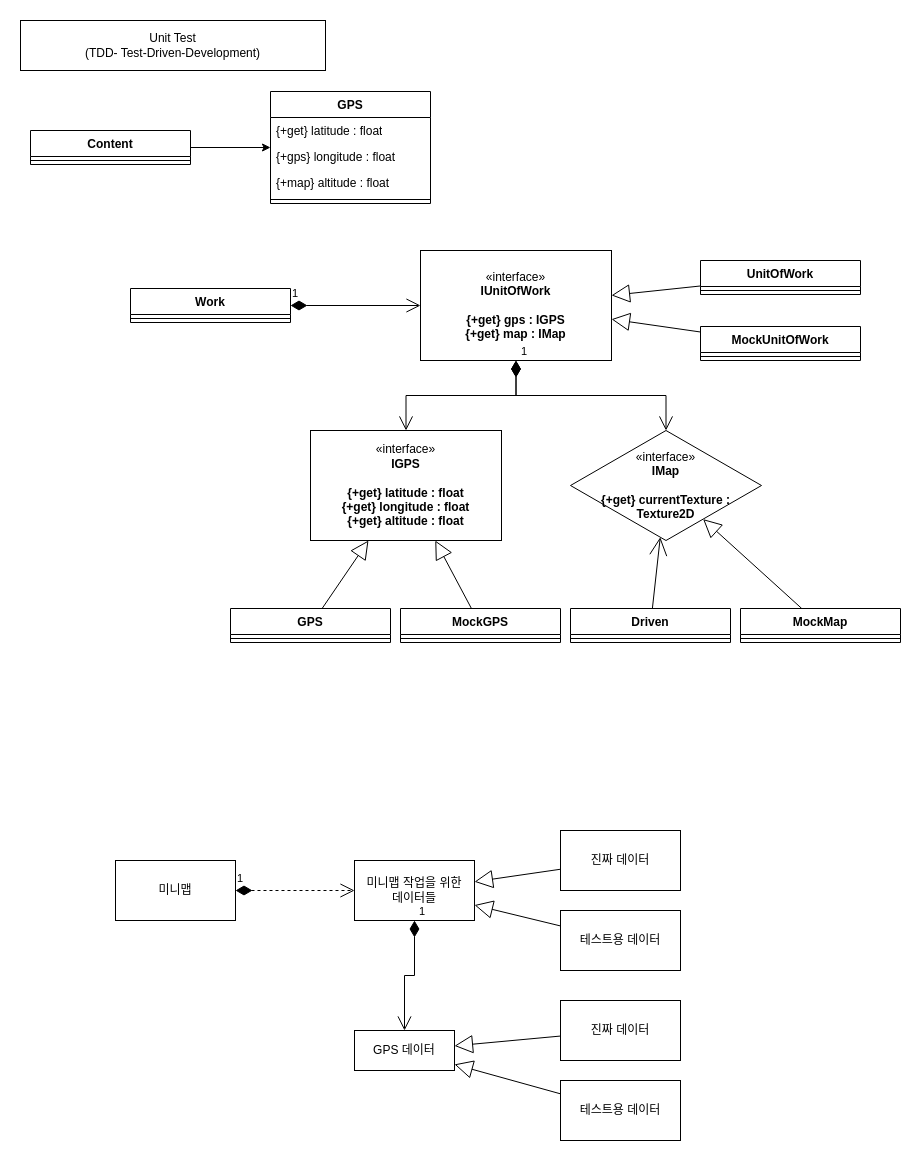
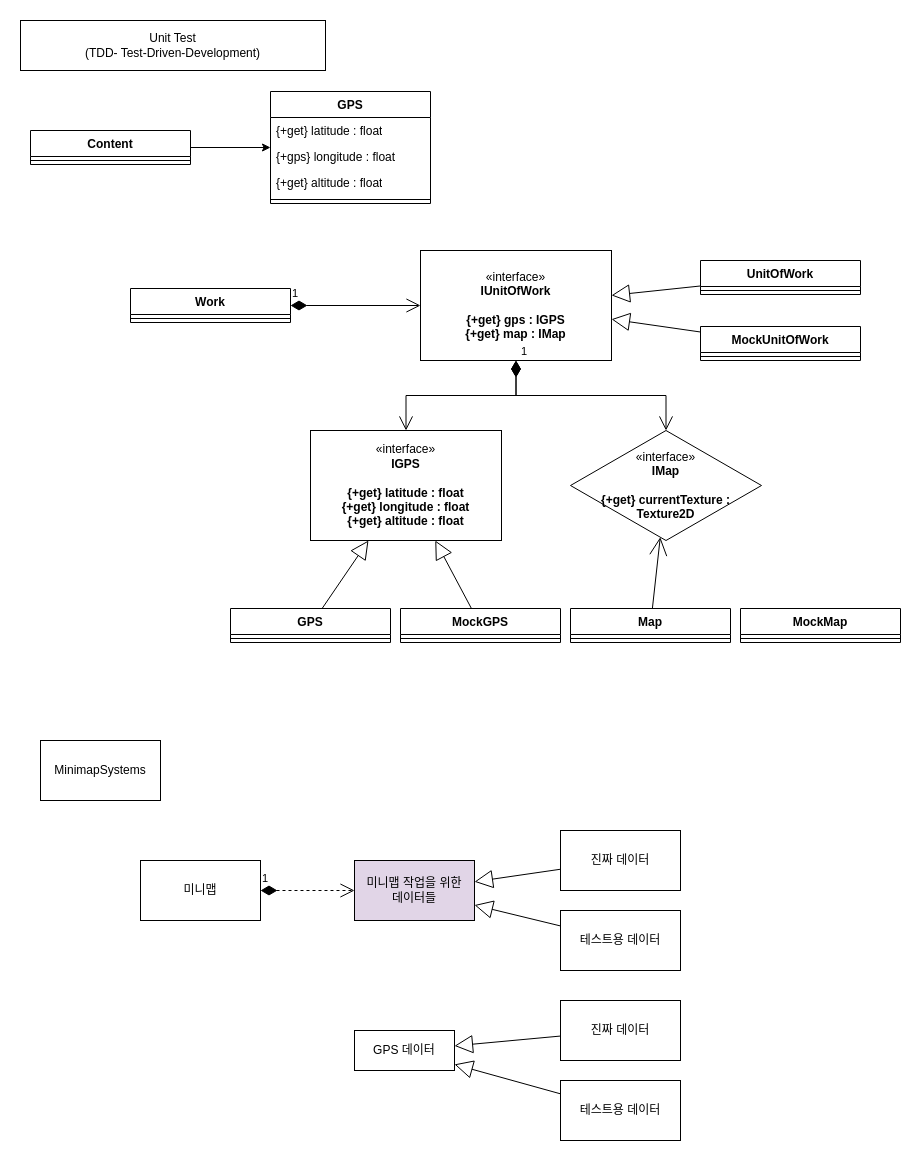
  <mxCell id="0" />
  <mxCell id="1" parent="0" />
  <mxCell id="2" value="Unit Test&lt;div&gt;(TDD- Test-Driven-Development)&lt;/div&gt;" style="rounded=0;whiteSpace=wrap;html=1;" vertex="1" parent="1"><mxGeometry x="20" y="20" width="305" height="50" as="geometry" /></mxCell>
  <mxCell id="3" style="edgeStyle=orthogonalEdgeStyle;rounded=0;orthogonalLoop=1;jettySize=auto;html=1;" edge="1" parent="1" source="4" target="6"><mxGeometry relative="1" as="geometry" /></mxCell>
  <mxCell id="4" value="Content" style="swimlane;fontStyle=1;align=center;verticalAlign=top;childLayout=stackLayout;horizontal=1;startSize=26;horizontalStack=0;resizeParent=1;resizeParentMax=0;resizeLast=0;collapsible=1;marginBottom=0;whiteSpace=wrap;html=1;" vertex="1" parent="1"><mxGeometry x="30" y="130" width="160" height="34" as="geometry" /></mxCell>
  <mxCell id="5" value="" style="line;strokeWidth=1;fillColor=none;align=left;verticalAlign=middle;spacingTop=-1;spacingLeft=3;spacingRight=3;rotatable=0;labelPosition=right;points=[];portConstraint=eastwest;strokeColor=inherit;" vertex="1" parent="4"><mxGeometry y="26" width="160" height="8" as="geometry" /></mxCell>
  <mxCell id="6" value="GPS" style="swimlane;fontStyle=1;align=center;verticalAlign=top;childLayout=stackLayout;horizontal=1;startSize=26;horizontalStack=0;resizeParent=1;resizeParentMax=0;resizeLast=0;collapsible=1;marginBottom=0;whiteSpace=wrap;html=1;" vertex="1" parent="1"><mxGeometry x="270" y="91" width="160" height="112" as="geometry" /></mxCell>
  <mxCell id="7" value="{+get} latitude : float" style="text;strokeColor=none;fillColor=none;align=left;verticalAlign=top;spacingLeft=4;spacingRight=4;overflow=hidden;rotatable=0;points=[[0,0.5],[1,0.5]];portConstraint=eastwest;whiteSpace=wrap;html=1;" vertex="1" parent="6"><mxGeometry y="26" width="160" height="26" as="geometry" /></mxCell>
  <mxCell id="8" value="{+gps} longitude : float" style="text;strokeColor=none;fillColor=none;align=left;verticalAlign=top;spacingLeft=4;spacingRight=4;overflow=hidden;rotatable=0;points=[[0,0.5],[1,0.5]];portConstraint=eastwest;whiteSpace=wrap;html=1;" vertex="1" parent="6"><mxGeometry y="52" width="160" height="26" as="geometry" /></mxCell>
- <mxCell id="9" value="{+map} altitude : float" style="text;strokeColor=none;fillColor=none;align=left;verticalAlign=top;spacingLeft=4;spacingRight=4;overflow=hidden;rotatable=0;points=[[0,0.5],[1,0.5]];portConstraint=eastwest;whiteSpace=wrap;html=1;" vertex="1" parent="6"><mxGeometry y="78" width="160" height="26" as="geometry" /></mxCell>
+ <mxCell id="9" value="{+get} altitude : float" style="text;strokeColor=none;fillColor=none;align=left;verticalAlign=top;spacingLeft=4;spacingRight=4;overflow=hidden;rotatable=0;points=[[0,0.5],[1,0.5]];portConstraint=eastwest;whiteSpace=wrap;html=1;" vertex="1" parent="6"><mxGeometry y="78" width="160" height="26" as="geometry" /></mxCell>
  <mxCell id="10" value="" style="line;strokeWidth=1;fillColor=none;align=left;verticalAlign=middle;spacingTop=-1;spacingLeft=3;spacingRight=3;rotatable=0;labelPosition=right;points=[];portConstraint=eastwest;strokeColor=inherit;" vertex="1" parent="6"><mxGeometry y="104" width="160" height="8" as="geometry" /></mxCell>
  <mxCell id="11" value="Work" style="swimlane;fontStyle=1;align=center;verticalAlign=top;childLayout=stackLayout;horizontal=1;startSize=26;horizontalStack=0;resizeParent=1;resizeParentMax=0;resizeLast=0;collapsible=1;marginBottom=0;whiteSpace=wrap;html=1;" vertex="1" parent="1"><mxGeometry x="130" y="288" width="160" height="34" as="geometry" /></mxCell>
  <mxCell id="12" value="" style="line;strokeWidth=1;fillColor=none;align=left;verticalAlign=middle;spacingTop=-1;spacingLeft=3;spacingRight=3;rotatable=0;labelPosition=right;points=[];portConstraint=eastwest;strokeColor=inherit;" vertex="1" parent="11"><mxGeometry y="26" width="160" height="8" as="geometry" /></mxCell>
  <mxCell id="13" value="GPS" style="swimlane;fontStyle=1;align=center;verticalAlign=top;childLayout=stackLayout;horizontal=1;startSize=26;horizontalStack=0;resizeParent=1;resizeParentMax=0;resizeLast=0;collapsible=1;marginBottom=0;whiteSpace=wrap;html=1;" vertex="1" parent="1"><mxGeometry x="230" y="608" width="160" height="34" as="geometry" /></mxCell>
  <mxCell id="14" value="" style="line;strokeWidth=1;fillColor=none;align=left;verticalAlign=middle;spacingTop=-1;spacingLeft=3;spacingRight=3;rotatable=0;labelPosition=right;points=[];portConstraint=eastwest;strokeColor=inherit;" vertex="1" parent="13"><mxGeometry y="26" width="160" height="8" as="geometry" /></mxCell>
  <mxCell id="15" value="MockGPS" style="swimlane;fontStyle=1;align=center;verticalAlign=top;childLayout=stackLayout;horizontal=1;startSize=26;horizontalStack=0;resizeParent=1;resizeParentMax=0;resizeLast=0;collapsible=1;marginBottom=0;whiteSpace=wrap;html=1;" vertex="1" parent="1"><mxGeometry x="400" y="608" width="160" height="34" as="geometry" /></mxCell>
  <mxCell id="16" value="" style="line;strokeWidth=1;fillColor=none;align=left;verticalAlign=middle;spacingTop=-1;spacingLeft=3;spacingRight=3;rotatable=0;labelPosition=right;points=[];portConstraint=eastwest;strokeColor=inherit;" vertex="1" parent="15"><mxGeometry y="26" width="160" height="8" as="geometry" /></mxCell>
  <mxCell id="17" value="«interface»&lt;br&gt;&lt;b&gt;IGPS&lt;/b&gt;&lt;div&gt;&lt;b&gt;&lt;br&gt;&lt;/b&gt;&lt;/div&gt;&lt;div&gt;&lt;b&gt;{+get} latitude : float&lt;/b&gt;&lt;/div&gt;&lt;div&gt;&lt;b&gt;{+get} longitude : float&lt;/b&gt;&lt;/div&gt;&lt;div&gt;&lt;b&gt;{+get} altitude : float&lt;/b&gt;&lt;/div&gt;" style="html=1;whiteSpace=wrap;" vertex="1" parent="1"><mxGeometry x="310" y="430" width="191" height="110" as="geometry" /></mxCell>
  <mxCell id="18" value="" style="endArrow=block;endSize=16;endFill=0;html=1;rounded=0;" edge="1" parent="1" source="13" target="17"><mxGeometry width="160" relative="1" as="geometry"><mxPoint x="380" y="610" as="sourcePoint" /><mxPoint x="540" y="610" as="targetPoint" /></mxGeometry></mxCell>
  <mxCell id="19" value="" style="endArrow=block;endSize=16;endFill=0;html=1;rounded=0;" edge="1" parent="1" source="15" target="17"><mxGeometry width="160" relative="1" as="geometry"><mxPoint x="475" y="720" as="sourcePoint" /><mxPoint x="527" y="660" as="targetPoint" /></mxGeometry></mxCell>
  <mxCell id="20" value="UnitOfWork" style="swimlane;fontStyle=1;align=center;verticalAlign=top;childLayout=stackLayout;horizontal=1;startSize=26;horizontalStack=0;resizeParent=1;resizeParentMax=0;resizeLast=0;collapsible=1;marginBottom=0;whiteSpace=wrap;html=1;" vertex="1" parent="1"><mxGeometry x="700" y="260" width="160" height="34" as="geometry" /></mxCell>
  <mxCell id="21" value="" style="line;strokeWidth=1;fillColor=none;align=left;verticalAlign=middle;spacingTop=-1;spacingLeft=3;spacingRight=3;rotatable=0;labelPosition=right;points=[];portConstraint=eastwest;strokeColor=inherit;" vertex="1" parent="20"><mxGeometry y="26" width="160" height="8" as="geometry" /></mxCell>
  <mxCell id="22" value="MockUnitOfWork" style="swimlane;fontStyle=1;align=center;verticalAlign=top;childLayout=stackLayout;horizontal=1;startSize=26;horizontalStack=0;resizeParent=1;resizeParentMax=0;resizeLast=0;collapsible=1;marginBottom=0;whiteSpace=wrap;html=1;" vertex="1" parent="1"><mxGeometry x="700" y="326" width="160" height="34" as="geometry" /></mxCell>
  <mxCell id="23" value="" style="line;strokeWidth=1;fillColor=none;align=left;verticalAlign=middle;spacingTop=-1;spacingLeft=3;spacingRight=3;rotatable=0;labelPosition=right;points=[];portConstraint=eastwest;strokeColor=inherit;" vertex="1" parent="22"><mxGeometry y="26" width="160" height="8" as="geometry" /></mxCell>
  <mxCell id="24" value="«interface»&lt;br&gt;&lt;b&gt;IUnitOfWork&lt;/b&gt;&lt;div&gt;&lt;b&gt;&lt;br&gt;&lt;/b&gt;&lt;/div&gt;&lt;div&gt;&lt;b&gt;{+get} gps : IGPS&lt;/b&gt;&lt;/div&gt;&lt;div&gt;&lt;b&gt;{+get} map : IMap&lt;/b&gt;&lt;/div&gt;" style="html=1;whiteSpace=wrap;" vertex="1" parent="1"><mxGeometry x="420" y="250" width="191" height="110" as="geometry" /></mxCell>
  <mxCell id="25" value="" style="endArrow=block;endSize=16;endFill=0;html=1;rounded=0;" edge="1" parent="1" source="20" target="24"><mxGeometry width="160" relative="1" as="geometry"><mxPoint x="492" y="770" as="sourcePoint" /><mxPoint x="536" y="710" as="targetPoint" /></mxGeometry></mxCell>
  <mxCell id="26" value="" style="endArrow=block;endSize=16;endFill=0;html=1;rounded=0;" edge="1" parent="1" source="22" target="24"><mxGeometry width="160" relative="1" as="geometry"><mxPoint x="439" y="410" as="sourcePoint" /><mxPoint x="476" y="370" as="targetPoint" /></mxGeometry></mxCell>
  <mxCell id="27" value="1" style="endArrow=open;html=1;endSize=12;startArrow=diamondThin;startSize=14;startFill=1;edgeStyle=orthogonalEdgeStyle;align=left;verticalAlign=bottom;rounded=0;" edge="1" parent="1" source="24" target="17"><mxGeometry x="-1" y="3" relative="1" as="geometry"><mxPoint x="400" y="500" as="sourcePoint" /><mxPoint x="560" y="500" as="targetPoint" /></mxGeometry></mxCell>
- <mxCell id="28" value="Driven" style="swimlane;fontStyle=1;align=center;verticalAlign=top;childLayout=stackLayout;horizontal=1;startSize=26;horizontalStack=0;resizeParent=1;resizeParentMax=0;resizeLast=0;collapsible=1;marginBottom=0;whiteSpace=wrap;html=1;" vertex="1" parent="1"><mxGeometry x="570" y="608" width="160" height="34" as="geometry" /></mxCell>
+ <mxCell id="28" value="Map" style="swimlane;fontStyle=1;align=center;verticalAlign=top;childLayout=stackLayout;horizontal=1;startSize=26;horizontalStack=0;resizeParent=1;resizeParentMax=0;resizeLast=0;collapsible=1;marginBottom=0;whiteSpace=wrap;html=1;" vertex="1" parent="1"><mxGeometry x="570" y="608" width="160" height="34" as="geometry" /></mxCell>
  <mxCell id="29" value="" style="line;strokeWidth=1;fillColor=none;align=left;verticalAlign=middle;spacingTop=-1;spacingLeft=3;spacingRight=3;rotatable=0;labelPosition=right;points=[];portConstraint=eastwest;strokeColor=inherit;" vertex="1" parent="28"><mxGeometry y="26" width="160" height="8" as="geometry" /></mxCell>
  <mxCell id="30" value="MockMap" style="swimlane;fontStyle=1;align=center;verticalAlign=top;childLayout=stackLayout;horizontal=1;startSize=26;horizontalStack=0;resizeParent=1;resizeParentMax=0;resizeLast=0;collapsible=1;marginBottom=0;whiteSpace=wrap;html=1;" vertex="1" parent="1"><mxGeometry x="740" y="608" width="160" height="34" as="geometry" /></mxCell>
  <mxCell id="31" value="" style="line;strokeWidth=1;fillColor=none;align=left;verticalAlign=middle;spacingTop=-1;spacingLeft=3;spacingRight=3;rotatable=0;labelPosition=right;points=[];portConstraint=eastwest;strokeColor=inherit;" vertex="1" parent="30"><mxGeometry y="26" width="160" height="8" as="geometry" /></mxCell>
  <mxCell id="32" value="«interface»&lt;br&gt;&lt;b&gt;IMap&lt;/b&gt;&lt;div&gt;&lt;b&gt;&lt;br&gt;&lt;/b&gt;&lt;/div&gt;&lt;div&gt;&lt;b&gt;{+get} currentTexture : Texture2D&lt;/b&gt;&lt;/div&gt;" style="rhombus;html=1;whiteSpace=wrap;" vertex="1" parent="1"><mxGeometry x="570" y="430" width="191" height="110" as="geometry" /></mxCell>
  <mxCell id="33" value="" style="endArrow=open;endSize=16;endFill=0;html=1;rounded=0;" edge="1" parent="1" source="28" target="32"><mxGeometry width="160" relative="1" as="geometry"><mxPoint x="380" y="750" as="sourcePoint" /><mxPoint x="540" y="750" as="targetPoint" /></mxGeometry></mxCell>
- <mxCell id="34" value="" style="endArrow=block;endSize=16;endFill=0;html=1;rounded=0;" edge="1" parent="1" source="30" target="32"><mxGeometry width="160" relative="1" as="geometry"><mxPoint x="475" y="860" as="sourcePoint" /><mxPoint x="527" y="800" as="targetPoint" /></mxGeometry></mxCell>
  <mxCell id="35" value="1" style="endArrow=open;html=1;endSize=12;startArrow=diamondThin;startSize=14;startFill=1;edgeStyle=orthogonalEdgeStyle;align=left;verticalAlign=bottom;rounded=0;" edge="1" parent="1" source="24" target="32"><mxGeometry x="-1" y="3" relative="1" as="geometry"><mxPoint x="526" y="370" as="sourcePoint" /><mxPoint x="526" y="440" as="targetPoint" /></mxGeometry></mxCell>
- <mxCell id="37" value="미니맵" style="rounded=0;whiteSpace=wrap;html=1;" vertex="1" parent="1"><mxGeometry x="115" y="860" width="120" height="60" as="geometry" /></mxCell>
- <mxCell id="38" value="미니맵 작업을 위한&lt;div&gt;데이터들&lt;/div&gt;" style="rounded=0;whiteSpace=wrap;html=1;" vertex="1" parent="1"><mxGeometry x="354" y="860" width="120" height="60" as="geometry" /></mxCell>
+ <mxCell id="36" value="MinimapSystems" style="rounded=0;whiteSpace=wrap;html=1;" vertex="1" parent="1"><mxGeometry x="40" y="740" width="120" height="60" as="geometry" /></mxCell>
+ <mxCell id="37" value="미니맵" style="rounded=0;whiteSpace=wrap;html=1;" vertex="1" parent="1"><mxGeometry x="140" y="860" width="120" height="60" as="geometry" /></mxCell>
+ <mxCell id="38" value="미니맵 작업을 위한&lt;div&gt;데이터들&lt;/div&gt;" style="rounded=0;whiteSpace=wrap;html=1;fillColor=#e1d5e7;" vertex="1" parent="1"><mxGeometry x="354" y="860" width="120" height="60" as="geometry" /></mxCell>
  <mxCell id="39" value="진짜 데이터" style="rounded=0;whiteSpace=wrap;html=1;" vertex="1" parent="1"><mxGeometry x="560" y="830" width="120" height="60" as="geometry" /></mxCell>
  <mxCell id="40" value="테스트용 데이터" style="rounded=0;whiteSpace=wrap;html=1;" vertex="1" parent="1"><mxGeometry x="560" y="910" width="120" height="60" as="geometry" /></mxCell>
  <mxCell id="41" value="" style="endArrow=block;endSize=16;endFill=0;html=1;rounded=0;" edge="1" parent="1" source="39" target="38"><mxGeometry width="160" relative="1" as="geometry"><mxPoint x="370" y="960" as="sourcePoint" /><mxPoint x="530" y="960" as="targetPoint" /></mxGeometry></mxCell>
  <mxCell id="42" value="" style="endArrow=block;endSize=16;endFill=0;html=1;rounded=0;" edge="1" parent="1" source="40" target="38"><mxGeometry width="160" relative="1" as="geometry"><mxPoint x="570" y="879" as="sourcePoint" /><mxPoint x="484" y="891" as="targetPoint" /></mxGeometry></mxCell>
  <mxCell id="43" value="GPS 데이터" style="rounded=0;whiteSpace=wrap;html=1;" vertex="1" parent="1"><mxGeometry x="354" y="1030" width="100" height="40" as="geometry" /></mxCell>
- <mxCell id="44" value="1" style="endArrow=open;html=1;endSize=12;startArrow=diamondThin;startSize=14;startFill=1;edgeStyle=orthogonalEdgeStyle;align=left;verticalAlign=bottom;rounded=0;" edge="1" parent="1" source="38" target="43"><mxGeometry x="-1" y="3" relative="1" as="geometry"><mxPoint x="370" y="960" as="sourcePoint" /><mxPoint x="530" y="960" as="targetPoint" /></mxGeometry></mxCell>
  <mxCell id="45" value="1" style="endArrow=open;html=1;endSize=12;startArrow=diamondThin;startSize=14;startFill=1;edgeStyle=orthogonalEdgeStyle;align=left;verticalAlign=bottom;rounded=0;" edge="1" parent="1" source="11" target="24"><mxGeometry x="-1" y="3" relative="1" as="geometry"><mxPoint x="525" y="370" as="sourcePoint" /><mxPoint x="675" y="440" as="targetPoint" /></mxGeometry></mxCell>
  <mxCell id="46" value="1" style="endArrow=open;html=1;endSize=12;startArrow=diamondThin;startSize=14;startFill=1;edgeStyle=orthogonalEdgeStyle;align=left;verticalAlign=bottom;rounded=0;dashed=1;" edge="1" parent="1" source="37" target="38"><mxGeometry x="-1" y="3" relative="1" as="geometry"><mxPoint x="424" y="930" as="sourcePoint" /><mxPoint x="424" y="1040" as="targetPoint" /></mxGeometry></mxCell>
  <mxCell id="47" value="진짜 데이터" style="rounded=0;whiteSpace=wrap;html=1;" vertex="1" parent="1"><mxGeometry x="560" y="1000" width="120" height="60" as="geometry" /></mxCell>
  <mxCell id="48" value="테스트용 데이터" style="rounded=0;whiteSpace=wrap;html=1;" vertex="1" parent="1"><mxGeometry x="560" y="1080" width="120" height="60" as="geometry" /></mxCell>
  <mxCell id="49" value="" style="endArrow=block;endSize=16;endFill=0;html=1;rounded=0;" edge="1" parent="1" source="47" target="43"><mxGeometry width="160" relative="1" as="geometry"><mxPoint x="570" y="935" as="sourcePoint" /><mxPoint x="484" y="915" as="targetPoint" /></mxGeometry></mxCell>
  <mxCell id="50" value="" style="endArrow=block;endSize=16;endFill=0;html=1;rounded=0;" edge="1" parent="1" source="48" target="43"><mxGeometry width="160" relative="1" as="geometry"><mxPoint x="570" y="1049" as="sourcePoint" /><mxPoint x="484" y="1061" as="targetPoint" /></mxGeometry></mxCell>
